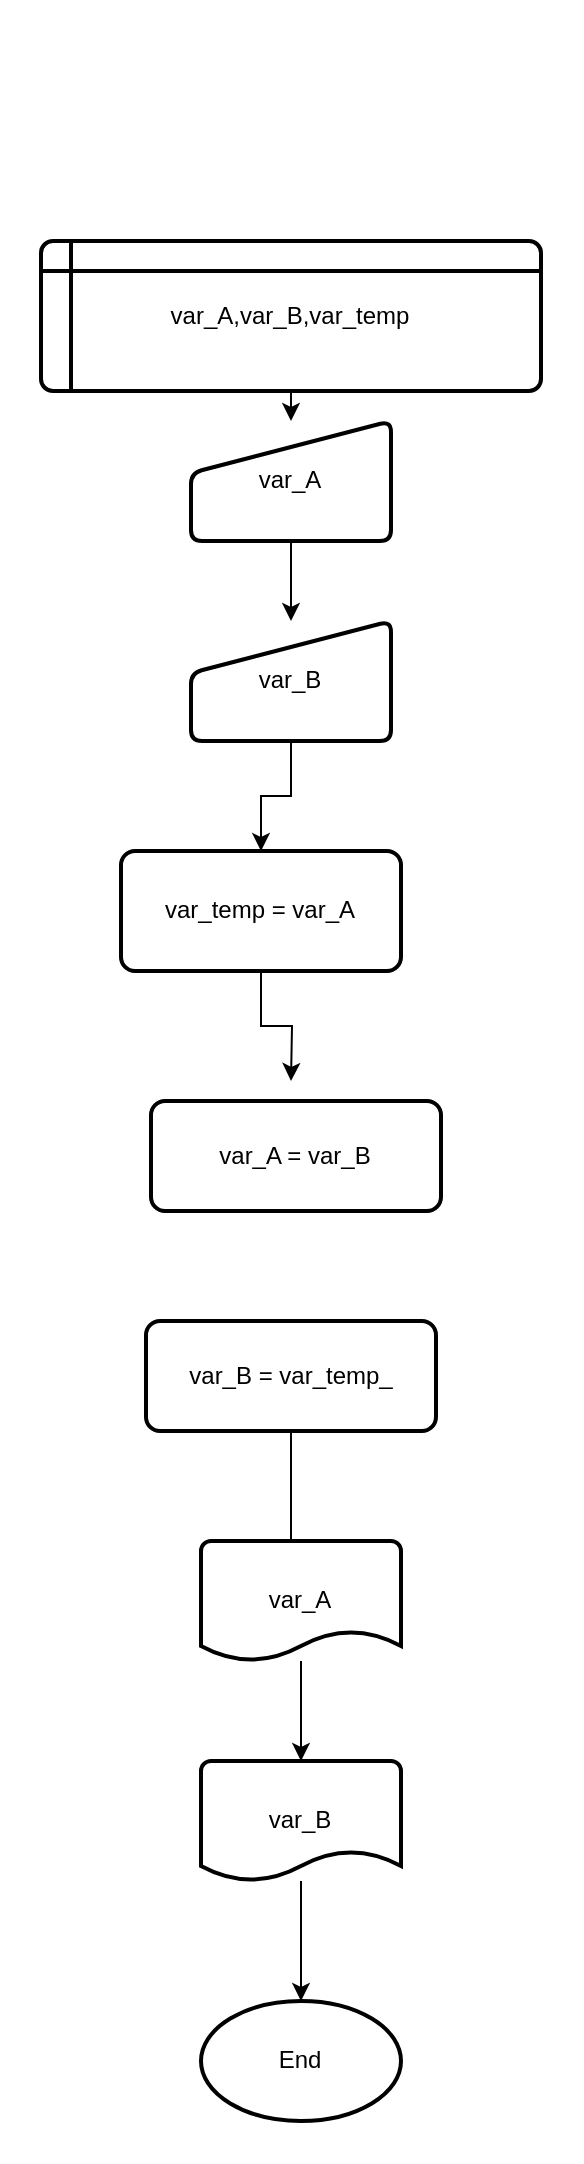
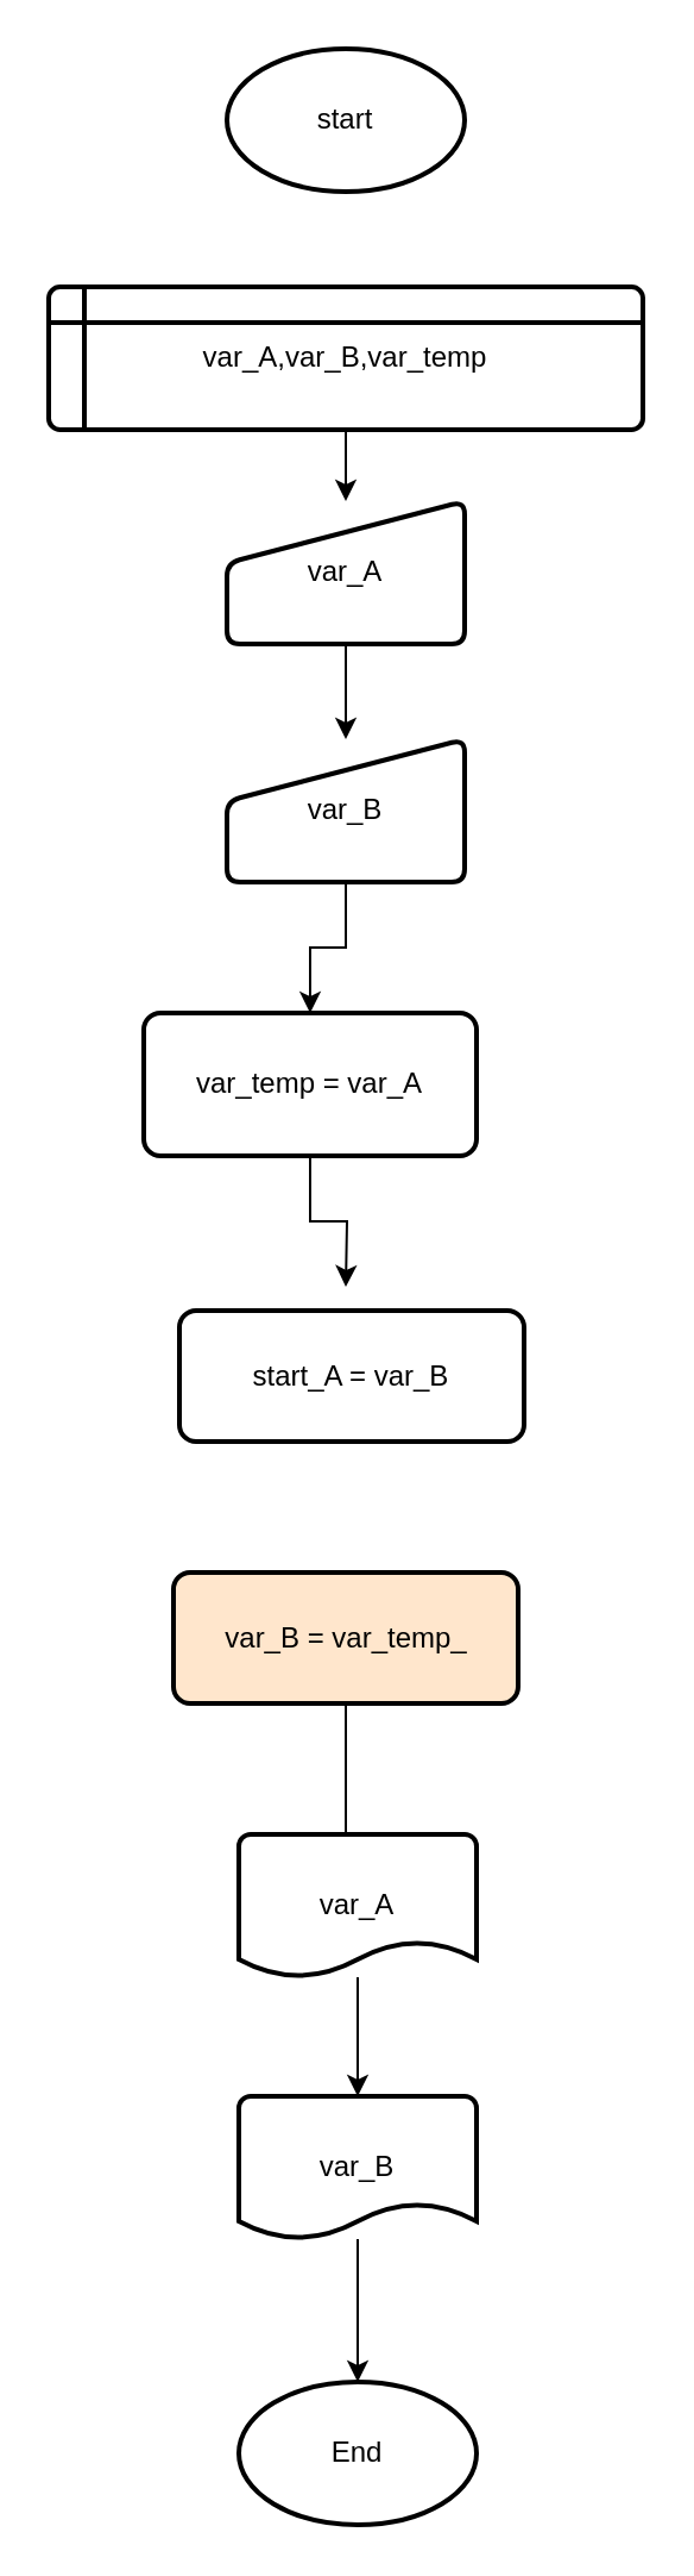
  <mxCell id="0" />
  <mxCell id="1" parent="0" />
+ <mxCell id="2" value="start" style="strokeWidth=2;html=1;shape=mxgraph.flowchart.start_1;whiteSpace=wrap;" parent="1" vertex="1"><mxGeometry x="95" y="20" width="100" height="60" as="geometry" /></mxCell>
  <mxCell id="3" style="edgeStyle=orthogonalEdgeStyle;rounded=0;orthogonalLoop=1;jettySize=auto;html=1;exitX=0.5;exitY=1;exitDx=0;exitDy=0;entryX=0.5;entryY=0;entryDx=0;entryDy=0;" parent="1" source="4" target="6" edge="1"><mxGeometry relative="1" as="geometry" /></mxCell>
- <mxCell id="4" value="var_A,var_B,var_temp" style="shape=internalStorage;whiteSpace=wrap;html=1;dx=15;dy=15;rounded=1;arcSize=8;strokeWidth=2;" parent="1" vertex="1"><mxGeometry x="20" y="120" width="250" height="75" as="geometry" /></mxCell>
+ <mxCell id="4" value="var_A,var_B,var_temp" style="shape=internalStorage;whiteSpace=wrap;html=1;dx=15;dy=15;rounded=1;arcSize=8;strokeWidth=2;" parent="1" vertex="1"><mxGeometry x="20" y="120" width="250" height="60" as="geometry" /></mxCell>
  <mxCell id="5" style="edgeStyle=orthogonalEdgeStyle;rounded=0;orthogonalLoop=1;jettySize=auto;html=1;" parent="1" source="6" edge="1"><mxGeometry relative="1" as="geometry"><mxPoint x="145" y="310" as="targetPoint" /></mxGeometry></mxCell>
  <mxCell id="6" value="var_A" style="html=1;strokeWidth=2;shape=manualInput;whiteSpace=wrap;rounded=1;size=26;arcSize=11;" parent="1" vertex="1"><mxGeometry x="95" y="210" width="100" height="60" as="geometry" /></mxCell>
  <mxCell id="7" style="edgeStyle=orthogonalEdgeStyle;rounded=0;orthogonalLoop=1;jettySize=auto;html=1;" parent="1" source="8" target="10" edge="1"><mxGeometry relative="1" as="geometry" /></mxCell>
  <mxCell id="8" value="var_B" style="html=1;strokeWidth=2;shape=manualInput;whiteSpace=wrap;rounded=1;size=26;arcSize=11;" parent="1" vertex="1"><mxGeometry x="95" y="310" width="100" height="60" as="geometry" /></mxCell>
  <mxCell id="9" style="edgeStyle=orthogonalEdgeStyle;rounded=0;orthogonalLoop=1;jettySize=auto;html=1;exitX=0.5;exitY=1;exitDx=0;exitDy=0;" parent="1" source="10" edge="1"><mxGeometry relative="1" as="geometry"><mxPoint x="145" y="540" as="targetPoint" /></mxGeometry></mxCell>
  <mxCell id="10" value="var_temp = var_A" style="rounded=1;whiteSpace=wrap;html=1;absoluteArcSize=1;arcSize=14;strokeWidth=2;" parent="1" vertex="1"><mxGeometry x="60" y="425" width="140" height="60" as="geometry" /></mxCell>
- <mxCell id="11" value="var_A = var_B" style="rounded=1;whiteSpace=wrap;html=1;absoluteArcSize=1;arcSize=14;strokeWidth=2;" parent="1" vertex="1"><mxGeometry x="75" y="550" width="145" height="55" as="geometry" /></mxCell>
+ <mxCell id="11" value="start_A = var_B" style="rounded=1;whiteSpace=wrap;html=1;absoluteArcSize=1;arcSize=14;strokeWidth=2;" parent="1" vertex="1"><mxGeometry x="75" y="550" width="145" height="55" as="geometry" /></mxCell>
  <mxCell id="12" style="edgeStyle=orthogonalEdgeStyle;rounded=0;orthogonalLoop=1;jettySize=auto;html=1;entryX=0.45;entryY=0.167;entryDx=0;entryDy=0;entryPerimeter=0;" parent="1" source="13" target="15" edge="1"><mxGeometry relative="1" as="geometry" /></mxCell>
- <mxCell id="13" value="var_B = var_temp_" style="rounded=1;whiteSpace=wrap;html=1;absoluteArcSize=1;arcSize=14;strokeWidth=2;" parent="1" vertex="1"><mxGeometry x="72.5" y="660" width="145" height="55" as="geometry" /></mxCell>
+ <mxCell id="13" value="var_B = var_temp_" style="rounded=1;whiteSpace=wrap;html=1;absoluteArcSize=1;arcSize=14;strokeWidth=2;fillColor=#ffe6cc;" parent="1" vertex="1"><mxGeometry x="72.5" y="660" width="145" height="55" as="geometry" /></mxCell>
  <mxCell id="14" style="edgeStyle=orthogonalEdgeStyle;rounded=0;orthogonalLoop=1;jettySize=auto;html=1;" parent="1" source="15" target="17" edge="1"><mxGeometry relative="1" as="geometry" /></mxCell>
  <mxCell id="15" value="var_A" style="strokeWidth=2;html=1;shape=mxgraph.flowchart.document2;whiteSpace=wrap;size=0.25;" parent="1" vertex="1"><mxGeometry x="100" y="770" width="100" height="60" as="geometry" /></mxCell>
  <mxCell id="16" style="edgeStyle=orthogonalEdgeStyle;rounded=0;orthogonalLoop=1;jettySize=auto;html=1;" parent="1" source="17" target="18" edge="1"><mxGeometry relative="1" as="geometry" /></mxCell>
  <mxCell id="17" value="var_B" style="strokeWidth=2;html=1;shape=mxgraph.flowchart.document2;whiteSpace=wrap;size=0.25;" parent="1" vertex="1"><mxGeometry x="100" y="880" width="100" height="60" as="geometry" /></mxCell>
  <mxCell id="18" value="End" style="strokeWidth=2;html=1;shape=mxgraph.flowchart.start_1;whiteSpace=wrap;" parent="1" vertex="1"><mxGeometry x="100" y="1000" width="100" height="60" as="geometry" /></mxCell>
